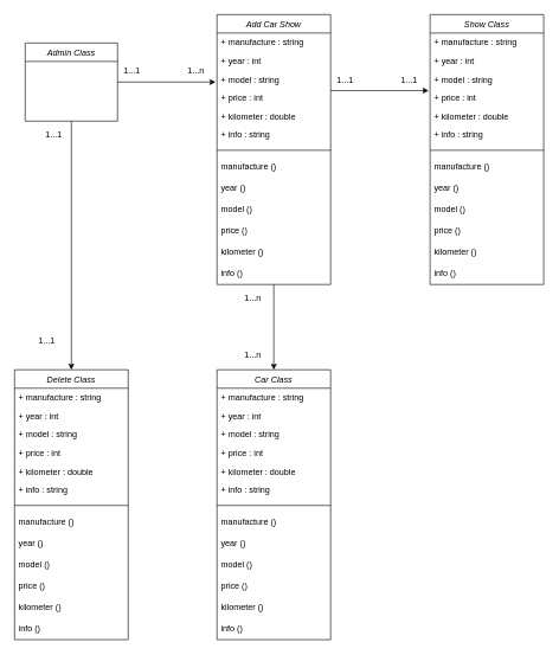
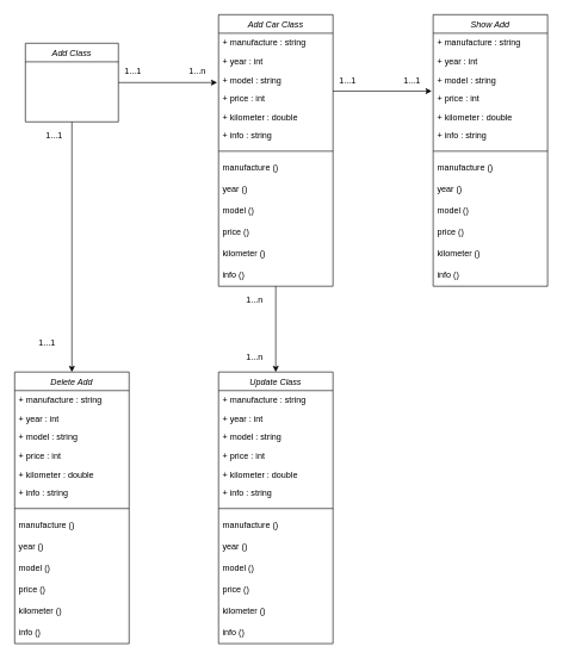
  <mxCell id="0" />
  <mxCell id="1" parent="0" />
  <mxCell id="2" value="" style="endArrow=classic;html=1;exitX=1;exitY=0.5;exitDx=0;exitDy=0;" edge="1" parent="1"><mxGeometry width="50" height="50" relative="1" as="geometry"><mxPoint x="165" y="115" as="sourcePoint" /><mxPoint x="303" y="115" as="targetPoint" /></mxGeometry></mxCell>
  <mxCell id="3" value="1...1" style="text;html=1;align=center;verticalAlign=middle;resizable=0;points=[];autosize=1;" vertex="1" parent="1"><mxGeometry x="165" y="90" width="40" height="20" as="geometry" /></mxCell>
  <mxCell id="4" value="1...n" style="text;html=1;align=center;verticalAlign=middle;resizable=0;points=[];autosize=1;" vertex="1" parent="1"><mxGeometry x="255" y="90" width="40" height="20" as="geometry" /></mxCell>
  <mxCell id="5" value="" style="endArrow=classic;html=1;exitX=0.5;exitY=1;exitDx=0;exitDy=0;entryX=0.5;entryY=0;entryDx=0;entryDy=0;" edge="1" parent="1" target="57"><mxGeometry width="50" height="50" relative="1" as="geometry"><mxPoint x="100" y="170" as="sourcePoint" /><mxPoint x="98" y="366" as="targetPoint" /></mxGeometry></mxCell>
  <mxCell id="6" value="1...1" style="text;html=1;align=center;verticalAlign=middle;resizable=0;points=[];autosize=1;" vertex="1" parent="1"><mxGeometry x="55" y="180" width="40" height="20" as="geometry" /></mxCell>
  <mxCell id="7" value="1...1" style="text;html=1;align=center;verticalAlign=middle;resizable=0;points=[];autosize=1;" vertex="1" parent="1"><mxGeometry x="45" y="470" width="40" height="20" as="geometry" /></mxCell>
  <mxCell id="8" value="" style="endArrow=classic;html=1;entryX=0.5;entryY=0;entryDx=0;entryDy=0;exitX=0.5;exitY=1;exitDx=0;exitDy=0;" edge="1" parent="1"><mxGeometry width="50" height="50" relative="1" as="geometry"><mxPoint x="385" y="400" as="sourcePoint" /><mxPoint x="385" y="520" as="targetPoint" /></mxGeometry></mxCell>
  <mxCell id="9" value="1...n" style="text;html=1;align=center;verticalAlign=middle;resizable=0;points=[];autosize=1;" vertex="1" parent="1"><mxGeometry x="335" y="410" width="40" height="20" as="geometry" /></mxCell>
  <mxCell id="10" value="" style="endArrow=classic;html=1;exitX=1;exitY=0.5;exitDx=0;exitDy=0;" edge="1" parent="1"><mxGeometry width="50" height="50" relative="1" as="geometry"><mxPoint x="465" y="127" as="sourcePoint" /><mxPoint x="603" y="127" as="targetPoint" /></mxGeometry></mxCell>
  <mxCell id="11" value="1...1" style="text;html=1;align=center;verticalAlign=middle;resizable=0;points=[];autosize=1;" vertex="1" parent="1"><mxGeometry x="465" y="102" width="40" height="20" as="geometry" /></mxCell>
  <mxCell id="12" value="1...1" style="text;html=1;align=center;verticalAlign=middle;resizable=0;points=[];autosize=1;" vertex="1" parent="1"><mxGeometry x="555" y="102" width="40" height="20" as="geometry" /></mxCell>
  <mxCell id="13" value="1...n" style="text;html=1;align=center;verticalAlign=middle;resizable=0;points=[];autosize=1;" vertex="1" parent="1"><mxGeometry x="335" y="490" width="40" height="20" as="geometry" /></mxCell>
- <mxCell id="14" value="Admin Class" style="swimlane;fontStyle=2;align=center;verticalAlign=top;childLayout=stackLayout;horizontal=1;startSize=26;horizontalStack=0;resizeParent=1;resizeLast=0;collapsible=1;marginBottom=0;rounded=0;shadow=0;strokeWidth=1;" vertex="1" parent="1"><mxGeometry x="35" y="60" width="130" height="110" as="geometry"><mxRectangle x="230" y="140" width="160" height="26" as="alternateBounds" /></mxGeometry></mxCell>
- <mxCell id="15" value="Add Car Show" style="swimlane;fontStyle=2;align=center;verticalAlign=top;childLayout=stackLayout;horizontal=1;startSize=26;horizontalStack=0;resizeParent=1;resizeLast=0;collapsible=1;marginBottom=0;rounded=0;shadow=0;strokeWidth=1;" parent="1" vertex="1"><mxGeometry x="305" y="20" width="160" height="380" as="geometry"><mxRectangle x="230" y="140" width="160" height="26" as="alternateBounds" /></mxGeometry></mxCell>
+ <mxCell id="14" value="Add Class" style="swimlane;fontStyle=2;align=center;verticalAlign=top;childLayout=stackLayout;horizontal=1;startSize=26;horizontalStack=0;resizeParent=1;resizeLast=0;collapsible=1;marginBottom=0;rounded=0;shadow=0;strokeWidth=1;" vertex="1" parent="1"><mxGeometry x="35" y="60" width="130" height="110" as="geometry"><mxRectangle x="230" y="140" width="160" height="26" as="alternateBounds" /></mxGeometry></mxCell>
+ <mxCell id="15" value="Add Car Class" style="swimlane;fontStyle=2;align=center;verticalAlign=top;childLayout=stackLayout;horizontal=1;startSize=26;horizontalStack=0;resizeParent=1;resizeLast=0;collapsible=1;marginBottom=0;rounded=0;shadow=0;strokeWidth=1;" parent="1" vertex="1"><mxGeometry x="305" y="20" width="160" height="380" as="geometry"><mxRectangle x="230" y="140" width="160" height="26" as="alternateBounds" /></mxGeometry></mxCell>
  <mxCell id="16" value="+ manufacture : string" style="text;align=left;verticalAlign=top;spacingLeft=4;spacingRight=4;overflow=hidden;rotatable=0;points=[[0,0.5],[1,0.5]];portConstraint=eastwest;" parent="15" vertex="1"><mxGeometry y="26" width="160" height="26" as="geometry" /></mxCell>
  <mxCell id="17" value="+ year : int" style="text;align=left;verticalAlign=top;spacingLeft=4;spacingRight=4;overflow=hidden;rotatable=0;points=[[0,0.5],[1,0.5]];portConstraint=eastwest;rounded=0;shadow=0;html=0;" parent="15" vertex="1"><mxGeometry y="52" width="160" height="26" as="geometry" /></mxCell>
  <mxCell id="18" value="+ model : string" style="text;align=left;verticalAlign=top;spacingLeft=4;spacingRight=4;overflow=hidden;rotatable=0;points=[[0,0.5],[1,0.5]];portConstraint=eastwest;rounded=0;shadow=0;html=0;" parent="15" vertex="1"><mxGeometry y="78" width="160" height="26" as="geometry" /></mxCell>
  <mxCell id="19" value="+ price : int" style="text;align=left;verticalAlign=top;spacingLeft=4;spacingRight=4;overflow=hidden;rotatable=0;points=[[0,0.5],[1,0.5]];portConstraint=eastwest;rounded=0;shadow=0;html=0;" vertex="1" parent="15"><mxGeometry y="104" width="160" height="26" as="geometry" /></mxCell>
  <mxCell id="20" value="+ kilometer : double" style="text;align=left;verticalAlign=top;spacingLeft=4;spacingRight=4;overflow=hidden;rotatable=0;points=[[0,0.5],[1,0.5]];portConstraint=eastwest;rounded=0;shadow=0;html=0;" vertex="1" parent="15"><mxGeometry y="130" width="160" height="26" as="geometry" /></mxCell>
  <mxCell id="21" value="+ info : string" style="text;align=left;verticalAlign=top;spacingLeft=4;spacingRight=4;overflow=hidden;rotatable=0;points=[[0,0.5],[1,0.5]];portConstraint=eastwest;rounded=0;shadow=0;html=0;" vertex="1" parent="15"><mxGeometry y="156" width="160" height="26" as="geometry" /></mxCell>
  <mxCell id="22" value="" style="line;html=1;strokeWidth=1;align=left;verticalAlign=middle;spacingTop=-1;spacingLeft=3;spacingRight=3;rotatable=0;labelPosition=right;points=[];portConstraint=eastwest;" parent="15" vertex="1"><mxGeometry y="182" width="160" height="18" as="geometry" /></mxCell>
  <mxCell id="23" value="manufacture ()" style="text;align=left;verticalAlign=top;spacingLeft=4;spacingRight=4;overflow=hidden;rotatable=0;points=[[0,0.5],[1,0.5]];portConstraint=eastwest;" parent="15" vertex="1"><mxGeometry y="200" width="160" height="30" as="geometry" /></mxCell>
  <mxCell id="24" value="year ()" style="text;align=left;verticalAlign=top;spacingLeft=4;spacingRight=4;overflow=hidden;rotatable=0;points=[[0,0.5],[1,0.5]];portConstraint=eastwest;" vertex="1" parent="15"><mxGeometry y="230" width="160" height="30" as="geometry" /></mxCell>
  <mxCell id="25" value="model ()" style="text;align=left;verticalAlign=top;spacingLeft=4;spacingRight=4;overflow=hidden;rotatable=0;points=[[0,0.5],[1,0.5]];portConstraint=eastwest;" vertex="1" parent="15"><mxGeometry y="260" width="160" height="30" as="geometry" /></mxCell>
  <mxCell id="26" value="price ()" style="text;align=left;verticalAlign=top;spacingLeft=4;spacingRight=4;overflow=hidden;rotatable=0;points=[[0,0.5],[1,0.5]];portConstraint=eastwest;" vertex="1" parent="15"><mxGeometry y="290" width="160" height="30" as="geometry" /></mxCell>
  <mxCell id="27" value="kilometer ()" style="text;align=left;verticalAlign=top;spacingLeft=4;spacingRight=4;overflow=hidden;rotatable=0;points=[[0,0.5],[1,0.5]];portConstraint=eastwest;" vertex="1" parent="15"><mxGeometry y="320" width="160" height="30" as="geometry" /></mxCell>
  <mxCell id="28" value="info ()" style="text;align=left;verticalAlign=top;spacingLeft=4;spacingRight=4;overflow=hidden;rotatable=0;points=[[0,0.5],[1,0.5]];portConstraint=eastwest;" vertex="1" parent="15"><mxGeometry y="350" width="160" height="30" as="geometry" /></mxCell>
- <mxCell id="29" value="Show Class" style="swimlane;fontStyle=2;align=center;verticalAlign=top;childLayout=stackLayout;horizontal=1;startSize=26;horizontalStack=0;resizeParent=1;resizeLast=0;collapsible=1;marginBottom=0;rounded=0;shadow=0;strokeWidth=1;" vertex="1" parent="1"><mxGeometry x="605" y="20" width="160" height="380" as="geometry"><mxRectangle x="230" y="140" width="160" height="26" as="alternateBounds" /></mxGeometry></mxCell>
+ <mxCell id="29" value="Show Add" style="swimlane;fontStyle=2;align=center;verticalAlign=top;childLayout=stackLayout;horizontal=1;startSize=26;horizontalStack=0;resizeParent=1;resizeLast=0;collapsible=1;marginBottom=0;rounded=0;shadow=0;strokeWidth=1;" vertex="1" parent="1"><mxGeometry x="605" y="20" width="160" height="380" as="geometry"><mxRectangle x="230" y="140" width="160" height="26" as="alternateBounds" /></mxGeometry></mxCell>
  <mxCell id="30" value="+ manufacture : string" style="text;align=left;verticalAlign=top;spacingLeft=4;spacingRight=4;overflow=hidden;rotatable=0;points=[[0,0.5],[1,0.5]];portConstraint=eastwest;" vertex="1" parent="29"><mxGeometry y="26" width="160" height="26" as="geometry" /></mxCell>
  <mxCell id="31" value="+ year : int" style="text;align=left;verticalAlign=top;spacingLeft=4;spacingRight=4;overflow=hidden;rotatable=0;points=[[0,0.5],[1,0.5]];portConstraint=eastwest;rounded=0;shadow=0;html=0;" vertex="1" parent="29"><mxGeometry y="52" width="160" height="26" as="geometry" /></mxCell>
  <mxCell id="32" value="+ model : string" style="text;align=left;verticalAlign=top;spacingLeft=4;spacingRight=4;overflow=hidden;rotatable=0;points=[[0,0.5],[1,0.5]];portConstraint=eastwest;rounded=0;shadow=0;html=0;" vertex="1" parent="29"><mxGeometry y="78" width="160" height="26" as="geometry" /></mxCell>
  <mxCell id="33" value="+ price : int" style="text;align=left;verticalAlign=top;spacingLeft=4;spacingRight=4;overflow=hidden;rotatable=0;points=[[0,0.5],[1,0.5]];portConstraint=eastwest;rounded=0;shadow=0;html=0;" vertex="1" parent="29"><mxGeometry y="104" width="160" height="26" as="geometry" /></mxCell>
  <mxCell id="34" value="+ kilometer : double" style="text;align=left;verticalAlign=top;spacingLeft=4;spacingRight=4;overflow=hidden;rotatable=0;points=[[0,0.5],[1,0.5]];portConstraint=eastwest;rounded=0;shadow=0;html=0;" vertex="1" parent="29"><mxGeometry y="130" width="160" height="26" as="geometry" /></mxCell>
  <mxCell id="35" value="+ info : string" style="text;align=left;verticalAlign=top;spacingLeft=4;spacingRight=4;overflow=hidden;rotatable=0;points=[[0,0.5],[1,0.5]];portConstraint=eastwest;rounded=0;shadow=0;html=0;" vertex="1" parent="29"><mxGeometry y="156" width="160" height="26" as="geometry" /></mxCell>
  <mxCell id="36" value="" style="line;html=1;strokeWidth=1;align=left;verticalAlign=middle;spacingTop=-1;spacingLeft=3;spacingRight=3;rotatable=0;labelPosition=right;points=[];portConstraint=eastwest;" vertex="1" parent="29"><mxGeometry y="182" width="160" height="18" as="geometry" /></mxCell>
  <mxCell id="37" value="manufacture ()" style="text;align=left;verticalAlign=top;spacingLeft=4;spacingRight=4;overflow=hidden;rotatable=0;points=[[0,0.5],[1,0.5]];portConstraint=eastwest;" vertex="1" parent="29"><mxGeometry y="200" width="160" height="30" as="geometry" /></mxCell>
  <mxCell id="38" value="year ()" style="text;align=left;verticalAlign=top;spacingLeft=4;spacingRight=4;overflow=hidden;rotatable=0;points=[[0,0.5],[1,0.5]];portConstraint=eastwest;" vertex="1" parent="29"><mxGeometry y="230" width="160" height="30" as="geometry" /></mxCell>
  <mxCell id="39" value="model ()" style="text;align=left;verticalAlign=top;spacingLeft=4;spacingRight=4;overflow=hidden;rotatable=0;points=[[0,0.5],[1,0.5]];portConstraint=eastwest;" vertex="1" parent="29"><mxGeometry y="260" width="160" height="30" as="geometry" /></mxCell>
  <mxCell id="40" value="price ()" style="text;align=left;verticalAlign=top;spacingLeft=4;spacingRight=4;overflow=hidden;rotatable=0;points=[[0,0.5],[1,0.5]];portConstraint=eastwest;" vertex="1" parent="29"><mxGeometry y="290" width="160" height="30" as="geometry" /></mxCell>
  <mxCell id="41" value="kilometer ()" style="text;align=left;verticalAlign=top;spacingLeft=4;spacingRight=4;overflow=hidden;rotatable=0;points=[[0,0.5],[1,0.5]];portConstraint=eastwest;" vertex="1" parent="29"><mxGeometry y="320" width="160" height="30" as="geometry" /></mxCell>
  <mxCell id="42" value="info ()" style="text;align=left;verticalAlign=top;spacingLeft=4;spacingRight=4;overflow=hidden;rotatable=0;points=[[0,0.5],[1,0.5]];portConstraint=eastwest;" vertex="1" parent="29"><mxGeometry y="350" width="160" height="30" as="geometry" /></mxCell>
- <mxCell id="43" value="Car Class" style="swimlane;fontStyle=2;align=center;verticalAlign=top;childLayout=stackLayout;horizontal=1;startSize=26;horizontalStack=0;resizeParent=1;resizeLast=0;collapsible=1;marginBottom=0;rounded=0;shadow=0;strokeWidth=1;" vertex="1" parent="1"><mxGeometry x="305" y="520" width="160" height="380" as="geometry"><mxRectangle x="230" y="140" width="160" height="26" as="alternateBounds" /></mxGeometry></mxCell>
+ <mxCell id="43" value="Update Class" style="swimlane;fontStyle=2;align=center;verticalAlign=top;childLayout=stackLayout;horizontal=1;startSize=26;horizontalStack=0;resizeParent=1;resizeLast=0;collapsible=1;marginBottom=0;rounded=0;shadow=0;strokeWidth=1;" vertex="1" parent="1"><mxGeometry x="305" y="520" width="160" height="380" as="geometry"><mxRectangle x="230" y="140" width="160" height="26" as="alternateBounds" /></mxGeometry></mxCell>
  <mxCell id="44" value="+ manufacture : string" style="text;align=left;verticalAlign=top;spacingLeft=4;spacingRight=4;overflow=hidden;rotatable=0;points=[[0,0.5],[1,0.5]];portConstraint=eastwest;" vertex="1" parent="43"><mxGeometry y="26" width="160" height="26" as="geometry" /></mxCell>
  <mxCell id="45" value="+ year : int" style="text;align=left;verticalAlign=top;spacingLeft=4;spacingRight=4;overflow=hidden;rotatable=0;points=[[0,0.5],[1,0.5]];portConstraint=eastwest;rounded=0;shadow=0;html=0;" vertex="1" parent="43"><mxGeometry y="52" width="160" height="26" as="geometry" /></mxCell>
  <mxCell id="46" value="+ model : string" style="text;align=left;verticalAlign=top;spacingLeft=4;spacingRight=4;overflow=hidden;rotatable=0;points=[[0,0.5],[1,0.5]];portConstraint=eastwest;rounded=0;shadow=0;html=0;" vertex="1" parent="43"><mxGeometry y="78" width="160" height="26" as="geometry" /></mxCell>
  <mxCell id="47" value="+ price : int" style="text;align=left;verticalAlign=top;spacingLeft=4;spacingRight=4;overflow=hidden;rotatable=0;points=[[0,0.5],[1,0.5]];portConstraint=eastwest;rounded=0;shadow=0;html=0;" vertex="1" parent="43"><mxGeometry y="104" width="160" height="26" as="geometry" /></mxCell>
  <mxCell id="48" value="+ kilometer : double" style="text;align=left;verticalAlign=top;spacingLeft=4;spacingRight=4;overflow=hidden;rotatable=0;points=[[0,0.5],[1,0.5]];portConstraint=eastwest;rounded=0;shadow=0;html=0;" vertex="1" parent="43"><mxGeometry y="130" width="160" height="26" as="geometry" /></mxCell>
  <mxCell id="49" value="+ info : string" style="text;align=left;verticalAlign=top;spacingLeft=4;spacingRight=4;overflow=hidden;rotatable=0;points=[[0,0.5],[1,0.5]];portConstraint=eastwest;rounded=0;shadow=0;html=0;" vertex="1" parent="43"><mxGeometry y="156" width="160" height="26" as="geometry" /></mxCell>
  <mxCell id="50" value="" style="line;html=1;strokeWidth=1;align=left;verticalAlign=middle;spacingTop=-1;spacingLeft=3;spacingRight=3;rotatable=0;labelPosition=right;points=[];portConstraint=eastwest;" vertex="1" parent="43"><mxGeometry y="182" width="160" height="18" as="geometry" /></mxCell>
  <mxCell id="51" value="manufacture ()" style="text;align=left;verticalAlign=top;spacingLeft=4;spacingRight=4;overflow=hidden;rotatable=0;points=[[0,0.5],[1,0.5]];portConstraint=eastwest;" vertex="1" parent="43"><mxGeometry y="200" width="160" height="30" as="geometry" /></mxCell>
  <mxCell id="52" value="year ()" style="text;align=left;verticalAlign=top;spacingLeft=4;spacingRight=4;overflow=hidden;rotatable=0;points=[[0,0.5],[1,0.5]];portConstraint=eastwest;" vertex="1" parent="43"><mxGeometry y="230" width="160" height="30" as="geometry" /></mxCell>
  <mxCell id="53" value="model ()" style="text;align=left;verticalAlign=top;spacingLeft=4;spacingRight=4;overflow=hidden;rotatable=0;points=[[0,0.5],[1,0.5]];portConstraint=eastwest;" vertex="1" parent="43"><mxGeometry y="260" width="160" height="30" as="geometry" /></mxCell>
  <mxCell id="54" value="price ()" style="text;align=left;verticalAlign=top;spacingLeft=4;spacingRight=4;overflow=hidden;rotatable=0;points=[[0,0.5],[1,0.5]];portConstraint=eastwest;" vertex="1" parent="43"><mxGeometry y="290" width="160" height="30" as="geometry" /></mxCell>
  <mxCell id="55" value="kilometer ()" style="text;align=left;verticalAlign=top;spacingLeft=4;spacingRight=4;overflow=hidden;rotatable=0;points=[[0,0.5],[1,0.5]];portConstraint=eastwest;" vertex="1" parent="43"><mxGeometry y="320" width="160" height="30" as="geometry" /></mxCell>
  <mxCell id="56" value="info ()" style="text;align=left;verticalAlign=top;spacingLeft=4;spacingRight=4;overflow=hidden;rotatable=0;points=[[0,0.5],[1,0.5]];portConstraint=eastwest;" vertex="1" parent="43"><mxGeometry y="350" width="160" height="30" as="geometry" /></mxCell>
- <mxCell id="57" value="Delete Class" style="swimlane;fontStyle=2;align=center;verticalAlign=top;childLayout=stackLayout;horizontal=1;startSize=26;horizontalStack=0;resizeParent=1;resizeLast=0;collapsible=1;marginBottom=0;rounded=0;shadow=0;strokeWidth=1;" vertex="1" parent="1"><mxGeometry x="20" y="520" width="160" height="380" as="geometry"><mxRectangle x="230" y="140" width="160" height="26" as="alternateBounds" /></mxGeometry></mxCell>
+ <mxCell id="57" value="Delete Add" style="swimlane;fontStyle=2;align=center;verticalAlign=top;childLayout=stackLayout;horizontal=1;startSize=26;horizontalStack=0;resizeParent=1;resizeLast=0;collapsible=1;marginBottom=0;rounded=0;shadow=0;strokeWidth=1;" vertex="1" parent="1"><mxGeometry x="20" y="520" width="160" height="380" as="geometry"><mxRectangle x="230" y="140" width="160" height="26" as="alternateBounds" /></mxGeometry></mxCell>
  <mxCell id="58" value="+ manufacture : string" style="text;align=left;verticalAlign=top;spacingLeft=4;spacingRight=4;overflow=hidden;rotatable=0;points=[[0,0.5],[1,0.5]];portConstraint=eastwest;" vertex="1" parent="57"><mxGeometry y="26" width="160" height="26" as="geometry" /></mxCell>
  <mxCell id="59" value="+ year : int" style="text;align=left;verticalAlign=top;spacingLeft=4;spacingRight=4;overflow=hidden;rotatable=0;points=[[0,0.5],[1,0.5]];portConstraint=eastwest;rounded=0;shadow=0;html=0;" vertex="1" parent="57"><mxGeometry y="52" width="160" height="26" as="geometry" /></mxCell>
  <mxCell id="60" value="+ model : string" style="text;align=left;verticalAlign=top;spacingLeft=4;spacingRight=4;overflow=hidden;rotatable=0;points=[[0,0.5],[1,0.5]];portConstraint=eastwest;rounded=0;shadow=0;html=0;" vertex="1" parent="57"><mxGeometry y="78" width="160" height="26" as="geometry" /></mxCell>
  <mxCell id="61" value="+ price : int" style="text;align=left;verticalAlign=top;spacingLeft=4;spacingRight=4;overflow=hidden;rotatable=0;points=[[0,0.5],[1,0.5]];portConstraint=eastwest;rounded=0;shadow=0;html=0;" vertex="1" parent="57"><mxGeometry y="104" width="160" height="26" as="geometry" /></mxCell>
  <mxCell id="62" value="+ kilometer : double" style="text;align=left;verticalAlign=top;spacingLeft=4;spacingRight=4;overflow=hidden;rotatable=0;points=[[0,0.5],[1,0.5]];portConstraint=eastwest;rounded=0;shadow=0;html=0;" vertex="1" parent="57"><mxGeometry y="130" width="160" height="26" as="geometry" /></mxCell>
  <mxCell id="63" value="+ info : string" style="text;align=left;verticalAlign=top;spacingLeft=4;spacingRight=4;overflow=hidden;rotatable=0;points=[[0,0.5],[1,0.5]];portConstraint=eastwest;rounded=0;shadow=0;html=0;" vertex="1" parent="57"><mxGeometry y="156" width="160" height="26" as="geometry" /></mxCell>
  <mxCell id="64" value="" style="line;html=1;strokeWidth=1;align=left;verticalAlign=middle;spacingTop=-1;spacingLeft=3;spacingRight=3;rotatable=0;labelPosition=right;points=[];portConstraint=eastwest;" vertex="1" parent="57"><mxGeometry y="182" width="160" height="18" as="geometry" /></mxCell>
  <mxCell id="65" value="manufacture ()" style="text;align=left;verticalAlign=top;spacingLeft=4;spacingRight=4;overflow=hidden;rotatable=0;points=[[0,0.5],[1,0.5]];portConstraint=eastwest;" vertex="1" parent="57"><mxGeometry y="200" width="160" height="30" as="geometry" /></mxCell>
  <mxCell id="66" value="year ()" style="text;align=left;verticalAlign=top;spacingLeft=4;spacingRight=4;overflow=hidden;rotatable=0;points=[[0,0.5],[1,0.5]];portConstraint=eastwest;" vertex="1" parent="57"><mxGeometry y="230" width="160" height="30" as="geometry" /></mxCell>
  <mxCell id="67" value="model ()" style="text;align=left;verticalAlign=top;spacingLeft=4;spacingRight=4;overflow=hidden;rotatable=0;points=[[0,0.5],[1,0.5]];portConstraint=eastwest;" vertex="1" parent="57"><mxGeometry y="260" width="160" height="30" as="geometry" /></mxCell>
  <mxCell id="68" value="price ()" style="text;align=left;verticalAlign=top;spacingLeft=4;spacingRight=4;overflow=hidden;rotatable=0;points=[[0,0.5],[1,0.5]];portConstraint=eastwest;" vertex="1" parent="57"><mxGeometry y="290" width="160" height="30" as="geometry" /></mxCell>
  <mxCell id="69" value="kilometer ()" style="text;align=left;verticalAlign=top;spacingLeft=4;spacingRight=4;overflow=hidden;rotatable=0;points=[[0,0.5],[1,0.5]];portConstraint=eastwest;" vertex="1" parent="57"><mxGeometry y="320" width="160" height="30" as="geometry" /></mxCell>
  <mxCell id="70" value="info ()" style="text;align=left;verticalAlign=top;spacingLeft=4;spacingRight=4;overflow=hidden;rotatable=0;points=[[0,0.5],[1,0.5]];portConstraint=eastwest;" vertex="1" parent="57"><mxGeometry y="350" width="160" height="30" as="geometry" /></mxCell>
